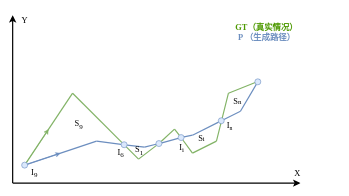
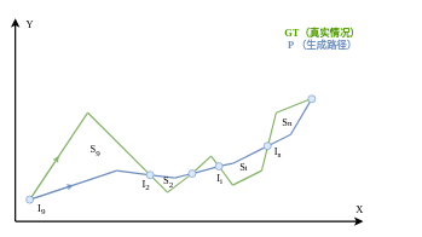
  <mxCell id="0" />
  <mxCell id="1" parent="0" />
  <mxCell id="2" value="" style="endArrow=classic;html=1;strokeWidth=2;" edge="1" parent="1"><mxGeometry width="50" height="50" relative="1" as="geometry"><mxPoint x="20" y="305" as="sourcePoint" /><mxPoint x="500" y="305" as="targetPoint" /></mxGeometry></mxCell>
  <mxCell id="3" value="" style="endArrow=classic;html=1;strokeWidth=2;" edge="1" parent="1"><mxGeometry width="50" height="50" relative="1" as="geometry"><mxPoint x="20" y="305" as="sourcePoint" /><mxPoint x="20" y="25" as="targetPoint" /></mxGeometry></mxCell>
  <mxCell id="4" value="&lt;font face=&quot;Times New Roman&quot; style=&quot;font-size: 14px;&quot;&gt;X&lt;/font&gt;" style="text;html=1;align=center;verticalAlign=middle;resizable=0;points=[];autosize=1;" vertex="1" parent="1"><mxGeometry x="480" y="275" width="30" height="30" as="geometry" /></mxCell>
  <mxCell id="5" value="&lt;font face=&quot;Times New Roman&quot; style=&quot;font-size: 14px;&quot;&gt;Y&lt;/font&gt;" style="text;html=1;align=center;verticalAlign=middle;resizable=0;points=[];autosize=1;" vertex="1" parent="1"><mxGeometry x="25" y="20" width="30" height="30" as="geometry" /></mxCell>
  <mxCell id="6" value="" style="endArrow=classic;html=1;rounded=0;fillColor=#d5e8d4;strokeColor=#82b366;" edge="1" parent="1"><mxGeometry width="50" height="50" relative="1" as="geometry"><mxPoint x="40" y="275" as="sourcePoint" /><mxPoint x="80" y="215" as="targetPoint" /></mxGeometry></mxCell>
  <mxCell id="7" value="" style="endArrow=none;html=1;rounded=0;fillColor=#d5e8d4;strokeColor=#82b366;strokeWidth=2;" edge="1" parent="1"><mxGeometry width="50" height="50" relative="1" as="geometry"><mxPoint x="40" y="275" as="sourcePoint" /><mxPoint x="120" y="155" as="targetPoint" /></mxGeometry></mxCell>
  <mxCell id="8" value="" style="endArrow=none;html=1;rounded=0;strokeWidth=2;fillColor=#dae8fc;strokeColor=#6c8ebf;" edge="1" parent="1"><mxGeometry width="50" height="50" relative="1" as="geometry"><mxPoint x="40" y="275" as="sourcePoint" /><mxPoint x="160" y="235" as="targetPoint" /></mxGeometry></mxCell>
  <mxCell id="9" value="" style="endArrow=classic;html=1;rounded=0;fillColor=#dae8fc;strokeColor=#6c8ebf;" edge="1" parent="1" source="16"><mxGeometry width="50" height="50" relative="1" as="geometry"><mxPoint x="40" y="275" as="sourcePoint" /><mxPoint x="100" y="255" as="targetPoint" /></mxGeometry></mxCell>
  <mxCell id="10" value="" style="endArrow=none;html=1;rounded=0;fillColor=#d5e8d4;strokeColor=#82b366;strokeWidth=2;" edge="1" parent="1" source="19"><mxGeometry width="50" height="50" relative="1" as="geometry"><mxPoint x="120" y="155" as="sourcePoint" /><mxPoint x="230" y="265" as="targetPoint" /></mxGeometry></mxCell>
  <mxCell id="11" value="" style="endArrow=none;html=1;rounded=0;strokeWidth=2;fillColor=#dae8fc;strokeColor=#6c8ebf;" edge="1" parent="1" source="19"><mxGeometry width="50" height="50" relative="1" as="geometry"><mxPoint x="160" y="235" as="sourcePoint" /><mxPoint x="240" y="245" as="targetPoint" /></mxGeometry></mxCell>
  <mxCell id="12" value="" style="endArrow=none;html=1;rounded=0;fillColor=#d5e8d4;strokeColor=#82b366;strokeWidth=2;" edge="1" parent="1" source="37"><mxGeometry width="50" height="50" relative="1" as="geometry"><mxPoint x="230" y="265" as="sourcePoint" /><mxPoint x="290" y="215" as="targetPoint" /></mxGeometry></mxCell>
  <mxCell id="13" value="" style="endArrow=none;html=1;rounded=0;strokeWidth=2;fillColor=#dae8fc;strokeColor=#6c8ebf;" edge="1" parent="1" source="39"><mxGeometry width="50" height="50" relative="1" as="geometry"><mxPoint x="240" y="245" as="sourcePoint" /><mxPoint x="320" y="225" as="targetPoint" /></mxGeometry></mxCell>
  <mxCell id="14" value="" style="endArrow=none;html=1;rounded=0;fillColor=#d5e8d4;strokeColor=#82b366;strokeWidth=2;" edge="1" parent="1" source="39"><mxGeometry width="50" height="50" relative="1" as="geometry"><mxPoint x="290" y="215" as="sourcePoint" /><mxPoint x="320" y="255" as="targetPoint" /></mxGeometry></mxCell>
  <mxCell id="15" value="" style="endArrow=classic;html=1;rounded=0;fillColor=#dae8fc;strokeColor=#6c8ebf;" edge="1" parent="1" target="16"><mxGeometry width="50" height="50" relative="1" as="geometry"><mxPoint x="40" y="275" as="sourcePoint" /><mxPoint x="100" y="255" as="targetPoint" /></mxGeometry></mxCell>
  <mxCell id="16" value="" style="ellipse;whiteSpace=wrap;html=1;aspect=fixed;fillColor=#dae8fc;strokeColor=#6c8ebf;" vertex="1" parent="1"><mxGeometry x="35" y="270" width="10" height="10" as="geometry" /></mxCell>
  <mxCell id="17" value="" style="endArrow=none;html=1;rounded=0;strokeWidth=2;fillColor=#dae8fc;strokeColor=#6c8ebf;" edge="1" parent="1" target="19"><mxGeometry width="50" height="50" relative="1" as="geometry"><mxPoint x="160" y="235" as="sourcePoint" /><mxPoint x="240" y="245" as="targetPoint" /></mxGeometry></mxCell>
  <mxCell id="18" value="" style="endArrow=none;html=1;rounded=0;fillColor=#d5e8d4;strokeColor=#82b366;strokeWidth=2;" edge="1" parent="1" target="19"><mxGeometry width="50" height="50" relative="1" as="geometry"><mxPoint x="120" y="155" as="sourcePoint" /><mxPoint x="230" y="265" as="targetPoint" /></mxGeometry></mxCell>
  <mxCell id="19" value="" style="ellipse;whiteSpace=wrap;html=1;aspect=fixed;fillColor=#dae8fc;strokeColor=#6c8ebf;" vertex="1" parent="1"><mxGeometry x="201" y="236" width="10" height="10" as="geometry" /></mxCell>
  <mxCell id="20" value="" style="endArrow=none;html=1;rounded=0;fillColor=#d5e8d4;strokeColor=#82b366;strokeWidth=2;" edge="1" parent="1" target="37"><mxGeometry width="50" height="50" relative="1" as="geometry"><mxPoint x="230" y="265" as="sourcePoint" /><mxPoint x="320" y="195" as="targetPoint" /></mxGeometry></mxCell>
  <mxCell id="21" value="" style="endArrow=none;html=1;rounded=0;strokeWidth=2;fillColor=#dae8fc;strokeColor=#6c8ebf;" edge="1" parent="1" source="32"><mxGeometry width="50" height="50" relative="1" as="geometry"><mxPoint x="320" y="225" as="sourcePoint" /><mxPoint x="400" y="185" as="targetPoint" /></mxGeometry></mxCell>
  <mxCell id="22" value="&lt;font style=&quot;font-size: 14px; color: rgb(77, 153, 0);&quot; face=&quot;宋体&quot;&gt;&lt;b&gt;GT（真实情况）&lt;/b&gt;&lt;/font&gt;&lt;div&gt;&lt;font style=&quot;font-size: 14px; color: light-dark(rgb(108, 142, 191), rgb(43, 130, 218));&quot; face=&quot;宋体&quot;&gt;&lt;b style=&quot;&quot;&gt;P （生成路径）&lt;/b&gt;&lt;/font&gt;&lt;/div&gt;" style="text;html=1;align=center;verticalAlign=middle;whiteSpace=wrap;rounded=0;" vertex="1" parent="1"><mxGeometry x="329" y="39" width="230" height="30" as="geometry" /></mxCell>
  <mxCell id="23" value="&lt;font style=&quot;font-size: 14px;&quot; face=&quot;Times New Roman&quot;&gt;S&lt;sub&gt;9&lt;/sub&gt;&lt;/font&gt;" style="text;html=1;align=center;verticalAlign=middle;resizable=0;points=[];autosize=1;strokeColor=none;fillColor=none;" vertex="1" parent="1"><mxGeometry x="110" y="193" width="40" height="30" as="geometry" /></mxCell>
- <mxCell id="24" value="&lt;font face=&quot;Times New Roman&quot; style=&quot;font-size: 14px;&quot;&gt;S&lt;sub&gt;1&lt;/sub&gt;&lt;/font&gt;" style="text;html=1;align=center;verticalAlign=middle;resizable=0;points=[];autosize=1;strokeColor=none;fillColor=none;" vertex="1" parent="1"><mxGeometry x="211" y="236" width="40" height="30" as="geometry" /></mxCell>
+ <mxCell id="24" value="&lt;font face=&quot;Times New Roman&quot; style=&quot;font-size: 14px;&quot;&gt;S&lt;sub&gt;2&lt;/sub&gt;&lt;/font&gt;" style="text;html=1;align=center;verticalAlign=middle;resizable=0;points=[];autosize=1;strokeColor=none;fillColor=none;" vertex="1" parent="1"><mxGeometry x="211" y="236" width="40" height="30" as="geometry" /></mxCell>
  <mxCell id="25" value="&lt;font style=&quot;font-size: 14px;&quot; face=&quot;Times New Roman&quot;&gt;S&lt;/font&gt;&lt;font style=&quot;font-size: 11.667px;&quot; face=&quot;Times New Roman&quot;&gt;i&lt;/font&gt;" style="text;html=1;align=center;verticalAlign=middle;resizable=0;points=[];autosize=1;strokeColor=none;fillColor=none;" vertex="1" parent="1"><mxGeometry x="320" y="216" width="30" height="30" as="geometry" /></mxCell>
  <mxCell id="26" value="" style="endArrow=none;html=1;rounded=0;fillColor=#d5e8d4;strokeColor=#82b366;strokeWidth=2;" edge="1" parent="1"><mxGeometry width="50" height="50" relative="1" as="geometry"><mxPoint x="360" y="235" as="sourcePoint" /><mxPoint x="320" y="255" as="targetPoint" /></mxGeometry></mxCell>
  <mxCell id="27" value="" style="endArrow=none;html=1;rounded=0;fillColor=#d5e8d4;strokeColor=#82b366;strokeWidth=2;" edge="1" parent="1"><mxGeometry width="50" height="50" relative="1" as="geometry"><mxPoint x="360" y="235" as="sourcePoint" /><mxPoint x="380" y="155" as="targetPoint" /></mxGeometry></mxCell>
  <mxCell id="28" value="" style="endArrow=none;html=1;rounded=0;strokeWidth=2;fillColor=#dae8fc;strokeColor=#6c8ebf;" edge="1" parent="1" source="35"><mxGeometry width="50" height="50" relative="1" as="geometry"><mxPoint x="400" y="185" as="sourcePoint" /><mxPoint x="430" y="135" as="targetPoint" /></mxGeometry></mxCell>
  <mxCell id="29" value="" style="endArrow=none;html=1;rounded=0;fillColor=#d5e8d4;strokeColor=#82b366;strokeWidth=2;" edge="1" parent="1"><mxGeometry width="50" height="50" relative="1" as="geometry"><mxPoint x="380" y="155" as="sourcePoint" /><mxPoint x="430" y="135" as="targetPoint" /></mxGeometry></mxCell>
  <mxCell id="30" value="&lt;font style=&quot;font-size: 14px;&quot; face=&quot;Times New Roman&quot;&gt;S&lt;/font&gt;&lt;font style=&quot;font-size: 11.667px;&quot; face=&quot;Times New Roman&quot;&gt;n&lt;/font&gt;" style="text;html=1;align=center;verticalAlign=middle;resizable=0;points=[];autosize=1;strokeColor=none;fillColor=none;" vertex="1" parent="1"><mxGeometry x="375" y="155" width="40" height="30" as="geometry" /></mxCell>
  <mxCell id="31" value="" style="endArrow=none;html=1;rounded=0;strokeWidth=2;fillColor=#dae8fc;strokeColor=#6c8ebf;" edge="1" parent="1" target="32"><mxGeometry width="50" height="50" relative="1" as="geometry"><mxPoint x="320" y="225" as="sourcePoint" /><mxPoint x="400" y="185" as="targetPoint" /></mxGeometry></mxCell>
  <mxCell id="32" value="" style="ellipse;whiteSpace=wrap;html=1;aspect=fixed;fillColor=#dae8fc;strokeColor=#6c8ebf;" vertex="1" parent="1"><mxGeometry x="363" y="196" width="10" height="10" as="geometry" /></mxCell>
  <mxCell id="33" value="" style="endArrow=none;html=1;rounded=0;fillColor=#d5e8d4;strokeColor=#82b366;strokeWidth=2;" edge="1" parent="1" target="39"><mxGeometry width="50" height="50" relative="1" as="geometry"><mxPoint x="290" y="215" as="sourcePoint" /><mxPoint x="320" y="255" as="targetPoint" /></mxGeometry></mxCell>
  <mxCell id="34" value="" style="endArrow=none;html=1;rounded=0;strokeWidth=2;fillColor=#dae8fc;strokeColor=#6c8ebf;" edge="1" parent="1" target="35"><mxGeometry width="50" height="50" relative="1" as="geometry"><mxPoint x="400" y="185" as="sourcePoint" /><mxPoint x="430" y="135" as="targetPoint" /></mxGeometry></mxCell>
  <mxCell id="35" value="" style="ellipse;whiteSpace=wrap;html=1;aspect=fixed;fillColor=#dae8fc;strokeColor=#6c8ebf;" vertex="1" parent="1"><mxGeometry x="424" y="131" width="10" height="10" as="geometry" /></mxCell>
  <mxCell id="36" value="" style="endArrow=none;html=1;rounded=0;strokeWidth=2;fillColor=#dae8fc;strokeColor=#6c8ebf;" edge="1" parent="1" target="37"><mxGeometry width="50" height="50" relative="1" as="geometry"><mxPoint x="240" y="245" as="sourcePoint" /><mxPoint x="320" y="225" as="targetPoint" /></mxGeometry></mxCell>
  <mxCell id="37" value="" style="ellipse;whiteSpace=wrap;html=1;aspect=fixed;fillColor=#dae8fc;strokeColor=#6c8ebf;" vertex="1" parent="1"><mxGeometry x="259" y="234" width="10" height="10" as="geometry" /></mxCell>
  <mxCell id="38" value="" style="endArrow=none;html=1;rounded=0;strokeWidth=2;fillColor=#dae8fc;strokeColor=#6c8ebf;" edge="1" parent="1" source="37" target="39"><mxGeometry width="50" height="50" relative="1" as="geometry"><mxPoint x="269" y="238" as="sourcePoint" /><mxPoint x="320" y="225" as="targetPoint" /></mxGeometry></mxCell>
  <mxCell id="39" value="" style="ellipse;whiteSpace=wrap;html=1;aspect=fixed;fillColor=#dae8fc;strokeColor=#6c8ebf;" vertex="1" parent="1"><mxGeometry x="296" y="224" width="10" height="10" as="geometry" /></mxCell>
  <mxCell id="40" value="&lt;font style=&quot;font-size: 14px;&quot; face=&quot;Times New Roman&quot;&gt;I&lt;sub&gt;9&lt;/sub&gt;&lt;/font&gt;" style="text;html=1;align=center;verticalAlign=middle;resizable=0;points=[];autosize=1;strokeColor=none;fillColor=none;" vertex="1" parent="1"><mxGeometry x="41" y="273" width="29" height="31" as="geometry" /></mxCell>
- <mxCell id="41" value="&lt;font style=&quot;font-size: 14px;&quot; face=&quot;Times New Roman&quot;&gt;I&lt;sub&gt;6&lt;/sub&gt;&lt;/font&gt;" style="text;html=1;align=center;verticalAlign=middle;resizable=0;points=[];autosize=1;strokeColor=none;fillColor=none;" vertex="1" parent="1"><mxGeometry x="185" y="239" width="29" height="31" as="geometry" /></mxCell>
+ <mxCell id="41" value="&lt;font style=&quot;font-size: 14px;&quot; face=&quot;Times New Roman&quot;&gt;I&lt;sub&gt;2&lt;/sub&gt;&lt;/font&gt;" style="text;html=1;align=center;verticalAlign=middle;resizable=0;points=[];autosize=1;strokeColor=none;fillColor=none;" vertex="1" parent="1"><mxGeometry x="185" y="239" width="29" height="31" as="geometry" /></mxCell>
  <mxCell id="42" value="&lt;font style=&quot;font-size: 14px;&quot; face=&quot;Times New Roman&quot;&gt;I&lt;sub&gt;i&lt;/sub&gt;&lt;/font&gt;" style="text;html=1;align=center;verticalAlign=middle;resizable=0;points=[];autosize=1;strokeColor=none;fillColor=none;" vertex="1" parent="1"><mxGeometry x="288.5" y="231" width="26" height="31" as="geometry" /></mxCell>
  <mxCell id="43" value="&lt;font style=&quot;font-size: 14px;&quot; face=&quot;Times New Roman&quot;&gt;I&lt;/font&gt;&lt;font style=&quot;font-size: 11.667px;&quot; face=&quot;Times New Roman&quot;&gt;&lt;sub&gt;n&lt;/sub&gt;&lt;/font&gt;" style="text;html=1;align=center;verticalAlign=middle;resizable=0;points=[];autosize=1;strokeColor=none;fillColor=none;" vertex="1" parent="1"><mxGeometry x="368" y="193" width="28" height="31" as="geometry" /></mxCell>
